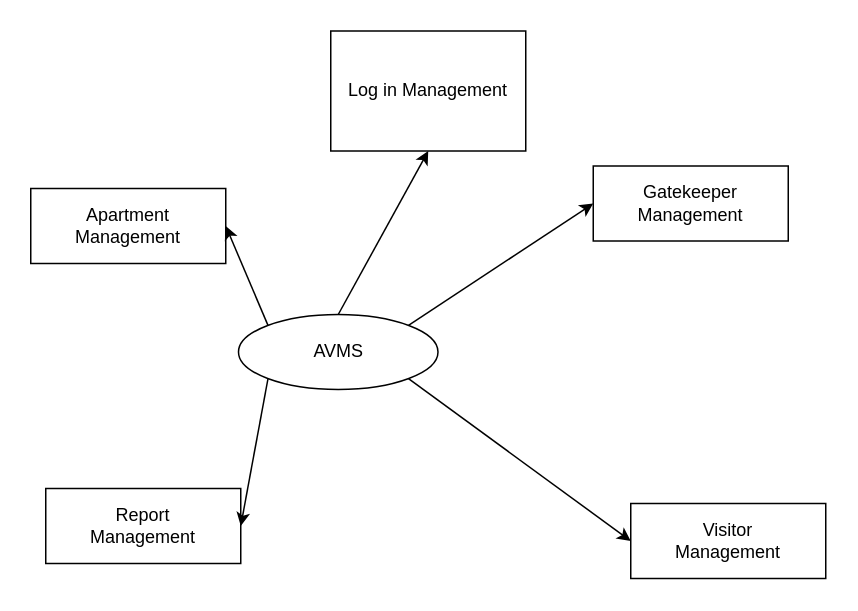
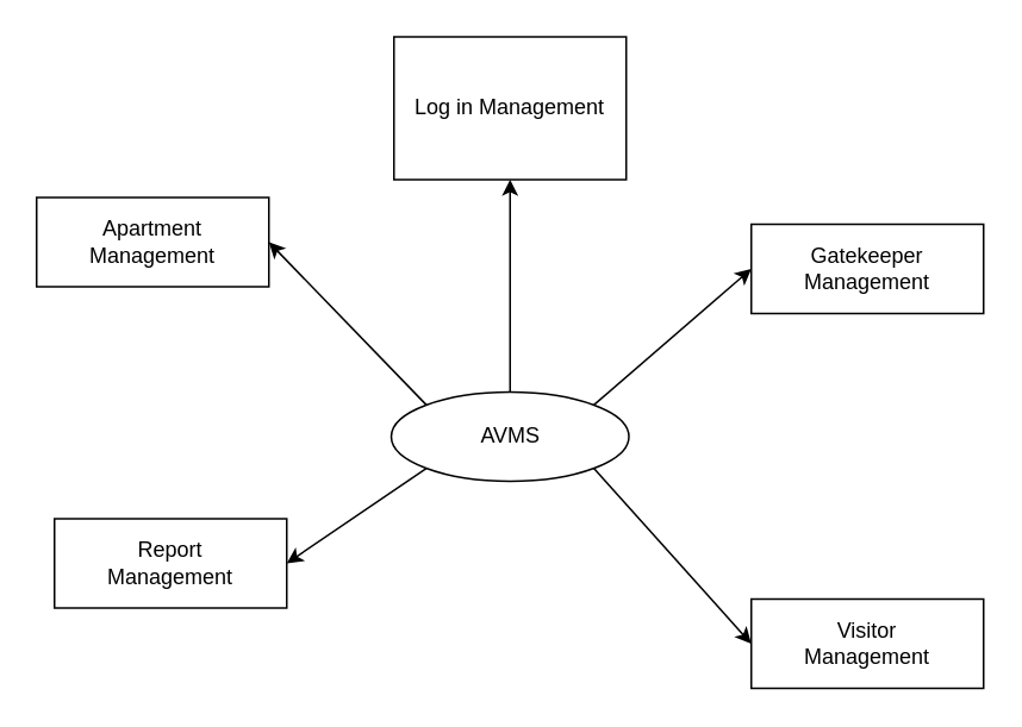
  <mxCell id="0" />
  <mxCell id="1" parent="0" />
- <mxCell id="2" value="AVMS" style="ellipse;whiteSpace=wrap;html=1;" vertex="1" parent="1"><mxGeometry x="158.5" y="209" width="133" height="50" as="geometry" /></mxCell>
+ <mxCell id="2" value="AVMS" style="ellipse;whiteSpace=wrap;html=1;" vertex="1" parent="1"><mxGeometry x="218.5" y="219" width="133" height="50" as="geometry" /></mxCell>
  <mxCell id="3" value="Log in Management" style="rounded=0;whiteSpace=wrap;html=1;" vertex="1" parent="1"><mxGeometry x="220" y="20" width="130" height="80" as="geometry" /></mxCell>
- <mxCell id="4" value="Apartment&lt;br&gt;Management" style="rounded=0;whiteSpace=wrap;html=1;" vertex="1" parent="1"><mxGeometry x="20" y="125" width="130" height="50" as="geometry" /></mxCell>
- <mxCell id="5" value="Report &lt;br&gt;Management" style="rounded=0;whiteSpace=wrap;html=1;" vertex="1" parent="1"><mxGeometry x="30" y="325" width="130" height="50" as="geometry" /></mxCell>
- <mxCell id="6" value="Gatekeeper&lt;br&gt;Management" style="rounded=0;whiteSpace=wrap;html=1;" vertex="1" parent="1"><mxGeometry x="395" y="110" width="130" height="50" as="geometry" /></mxCell>
+ <mxCell id="4" value="Apartment&lt;br&gt;Management" style="rounded=0;whiteSpace=wrap;html=1;" vertex="1" parent="1"><mxGeometry x="20" y="110" width="130" height="50" as="geometry" /></mxCell>
+ <mxCell id="5" value="Report &lt;br&gt;Management" style="rounded=0;whiteSpace=wrap;html=1;" vertex="1" parent="1"><mxGeometry x="30" y="290" width="130" height="50" as="geometry" /></mxCell>
+ <mxCell id="6" value="Gatekeeper&lt;br&gt;Management" style="rounded=0;whiteSpace=wrap;html=1;" vertex="1" parent="1"><mxGeometry x="420" y="125" width="130" height="50" as="geometry" /></mxCell>
  <mxCell id="7" value="Visitor&lt;br&gt;Management" style="rounded=0;whiteSpace=wrap;html=1;" vertex="1" parent="1"><mxGeometry x="420" y="335" width="130" height="50" as="geometry" /></mxCell>
  <mxCell id="8" value="" style="endArrow=classic;html=1;rounded=0;exitX=0.5;exitY=0;exitDx=0;exitDy=0;entryX=0.5;entryY=1;entryDx=0;entryDy=0;" edge="1" parent="1" source="2" target="3"><mxGeometry width="50" height="50" relative="1" as="geometry"><mxPoint x="250" y="165" as="sourcePoint" /><mxPoint x="300" y="115" as="targetPoint" /></mxGeometry></mxCell>
  <mxCell id="9" value="" style="endArrow=classic;html=1;rounded=0;entryX=0;entryY=0.5;entryDx=0;entryDy=0;exitX=1;exitY=0;exitDx=0;exitDy=0;" edge="1" parent="1" source="2" target="6"><mxGeometry width="50" height="50" relative="1" as="geometry"><mxPoint x="350" y="245" as="sourcePoint" /><mxPoint x="400" y="195" as="targetPoint" /></mxGeometry></mxCell>
  <mxCell id="10" value="" style="endArrow=classic;html=1;rounded=0;exitX=1;exitY=1;exitDx=0;exitDy=0;entryX=0;entryY=0.5;entryDx=0;entryDy=0;" edge="1" parent="1" source="2" target="7"><mxGeometry width="50" height="50" relative="1" as="geometry"><mxPoint x="300" y="335" as="sourcePoint" /><mxPoint x="350" y="285" as="targetPoint" /></mxGeometry></mxCell>
  <mxCell id="11" value="" style="endArrow=classic;html=1;rounded=0;exitX=0;exitY=0;exitDx=0;exitDy=0;entryX=1;entryY=0.5;entryDx=0;entryDy=0;" edge="1" parent="1" source="2" target="4"><mxGeometry width="50" height="50" relative="1" as="geometry"><mxPoint x="80" y="255" as="sourcePoint" /><mxPoint x="130" y="205" as="targetPoint" /></mxGeometry></mxCell>
  <mxCell id="12" value="" style="endArrow=classic;html=1;rounded=0;exitX=0;exitY=1;exitDx=0;exitDy=0;entryX=1;entryY=0.5;entryDx=0;entryDy=0;" edge="1" parent="1" source="2" target="5"><mxGeometry width="50" height="50" relative="1" as="geometry"><mxPoint x="220" y="345" as="sourcePoint" /><mxPoint x="270" y="295" as="targetPoint" /></mxGeometry></mxCell>
